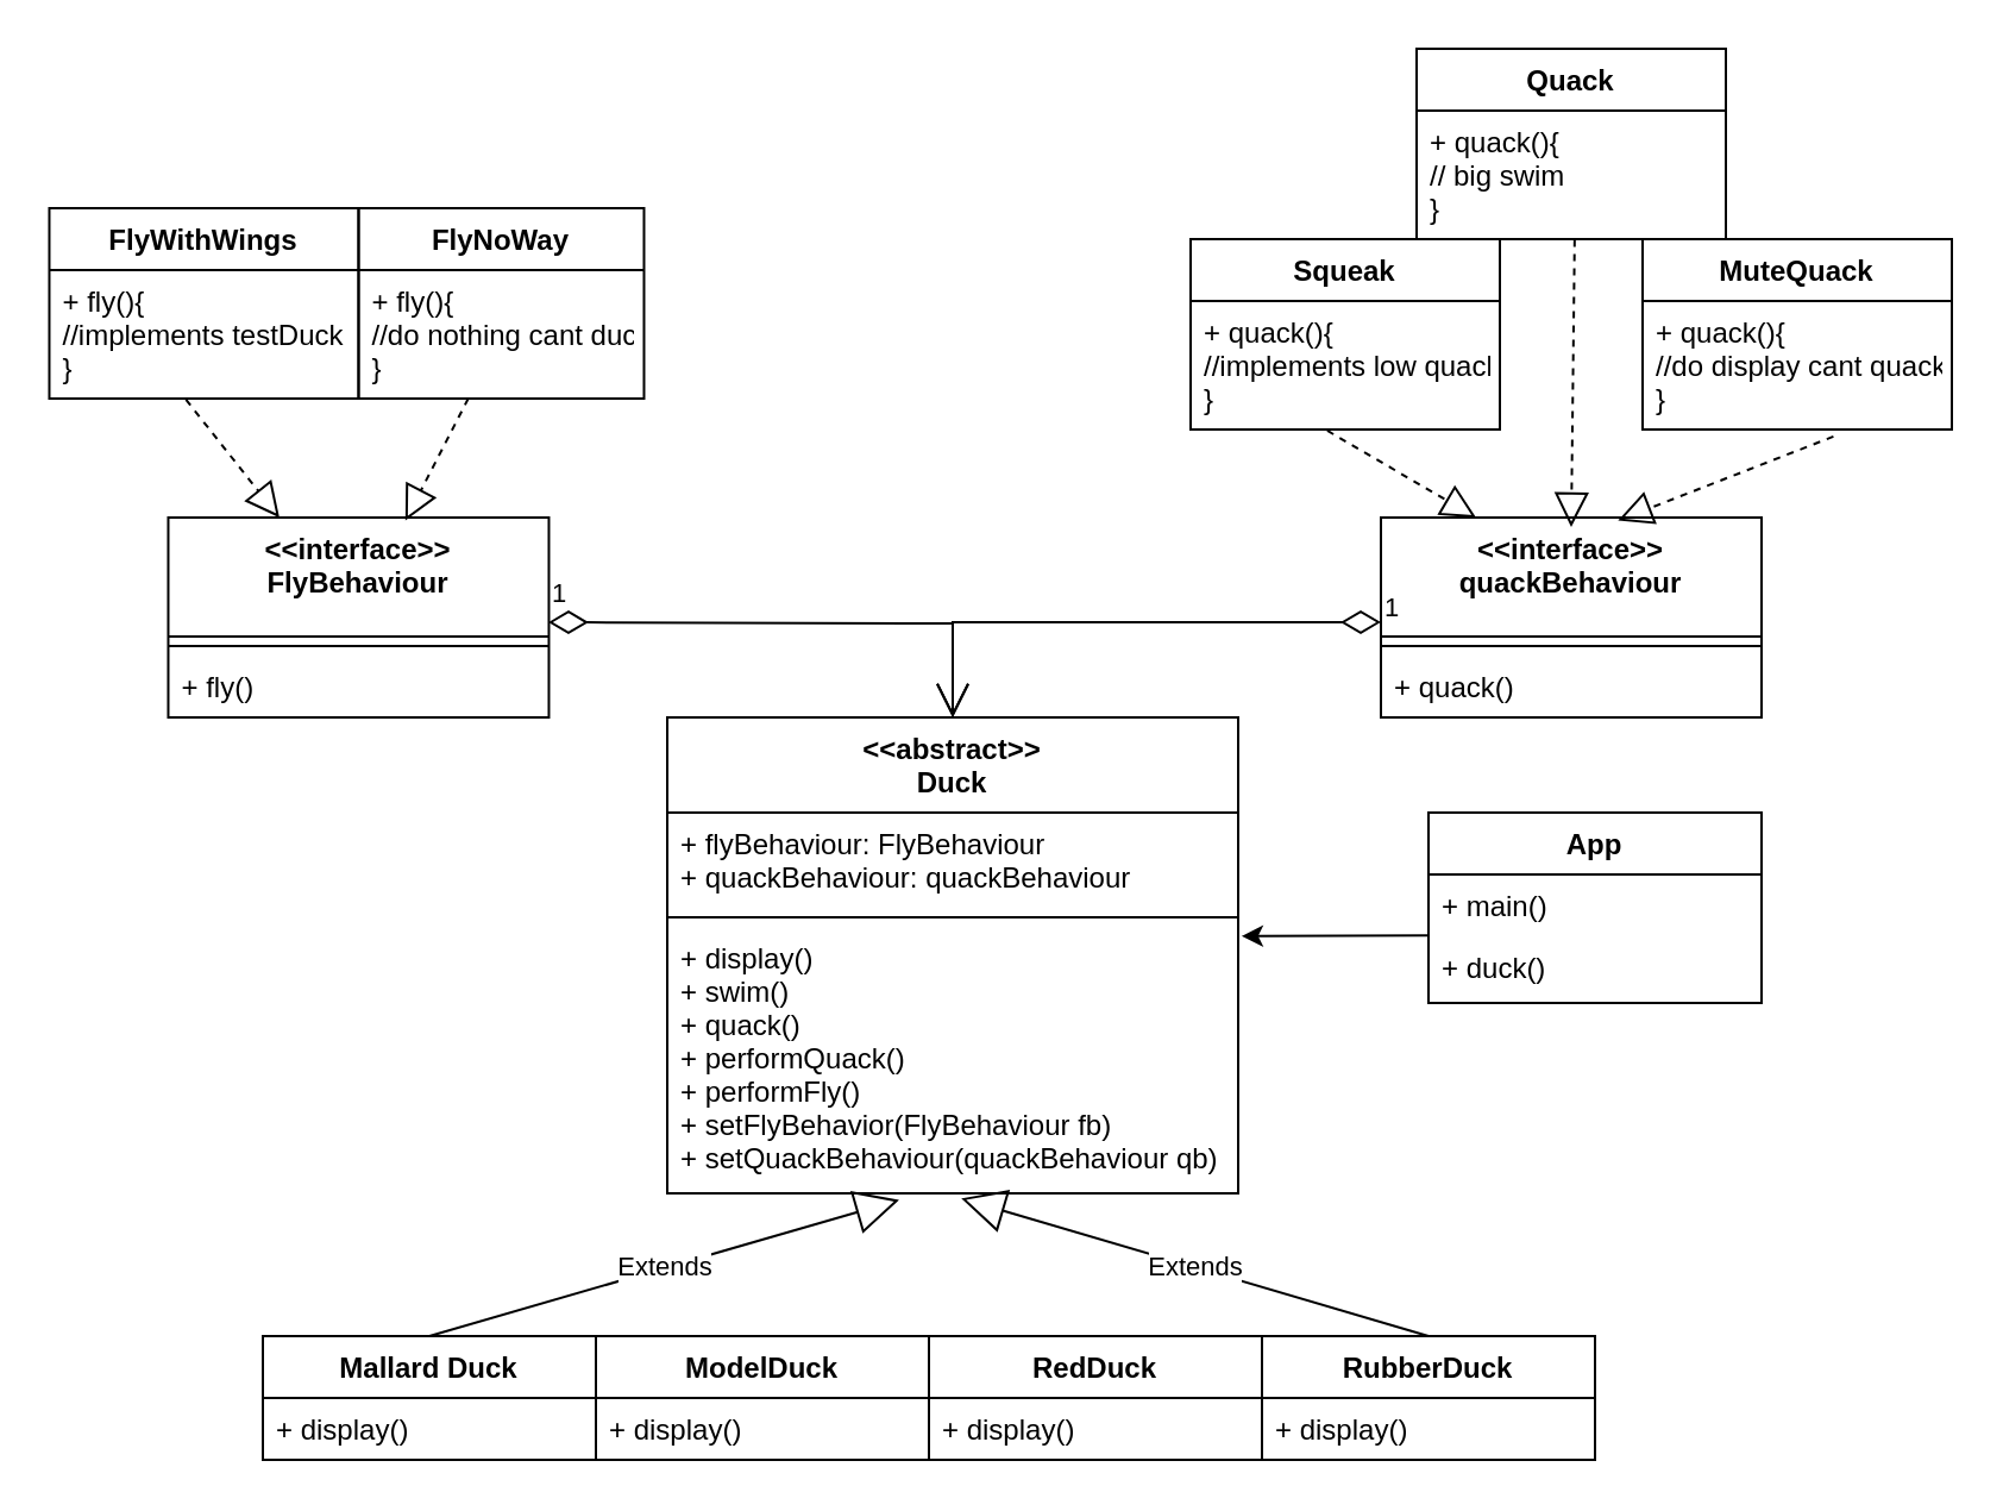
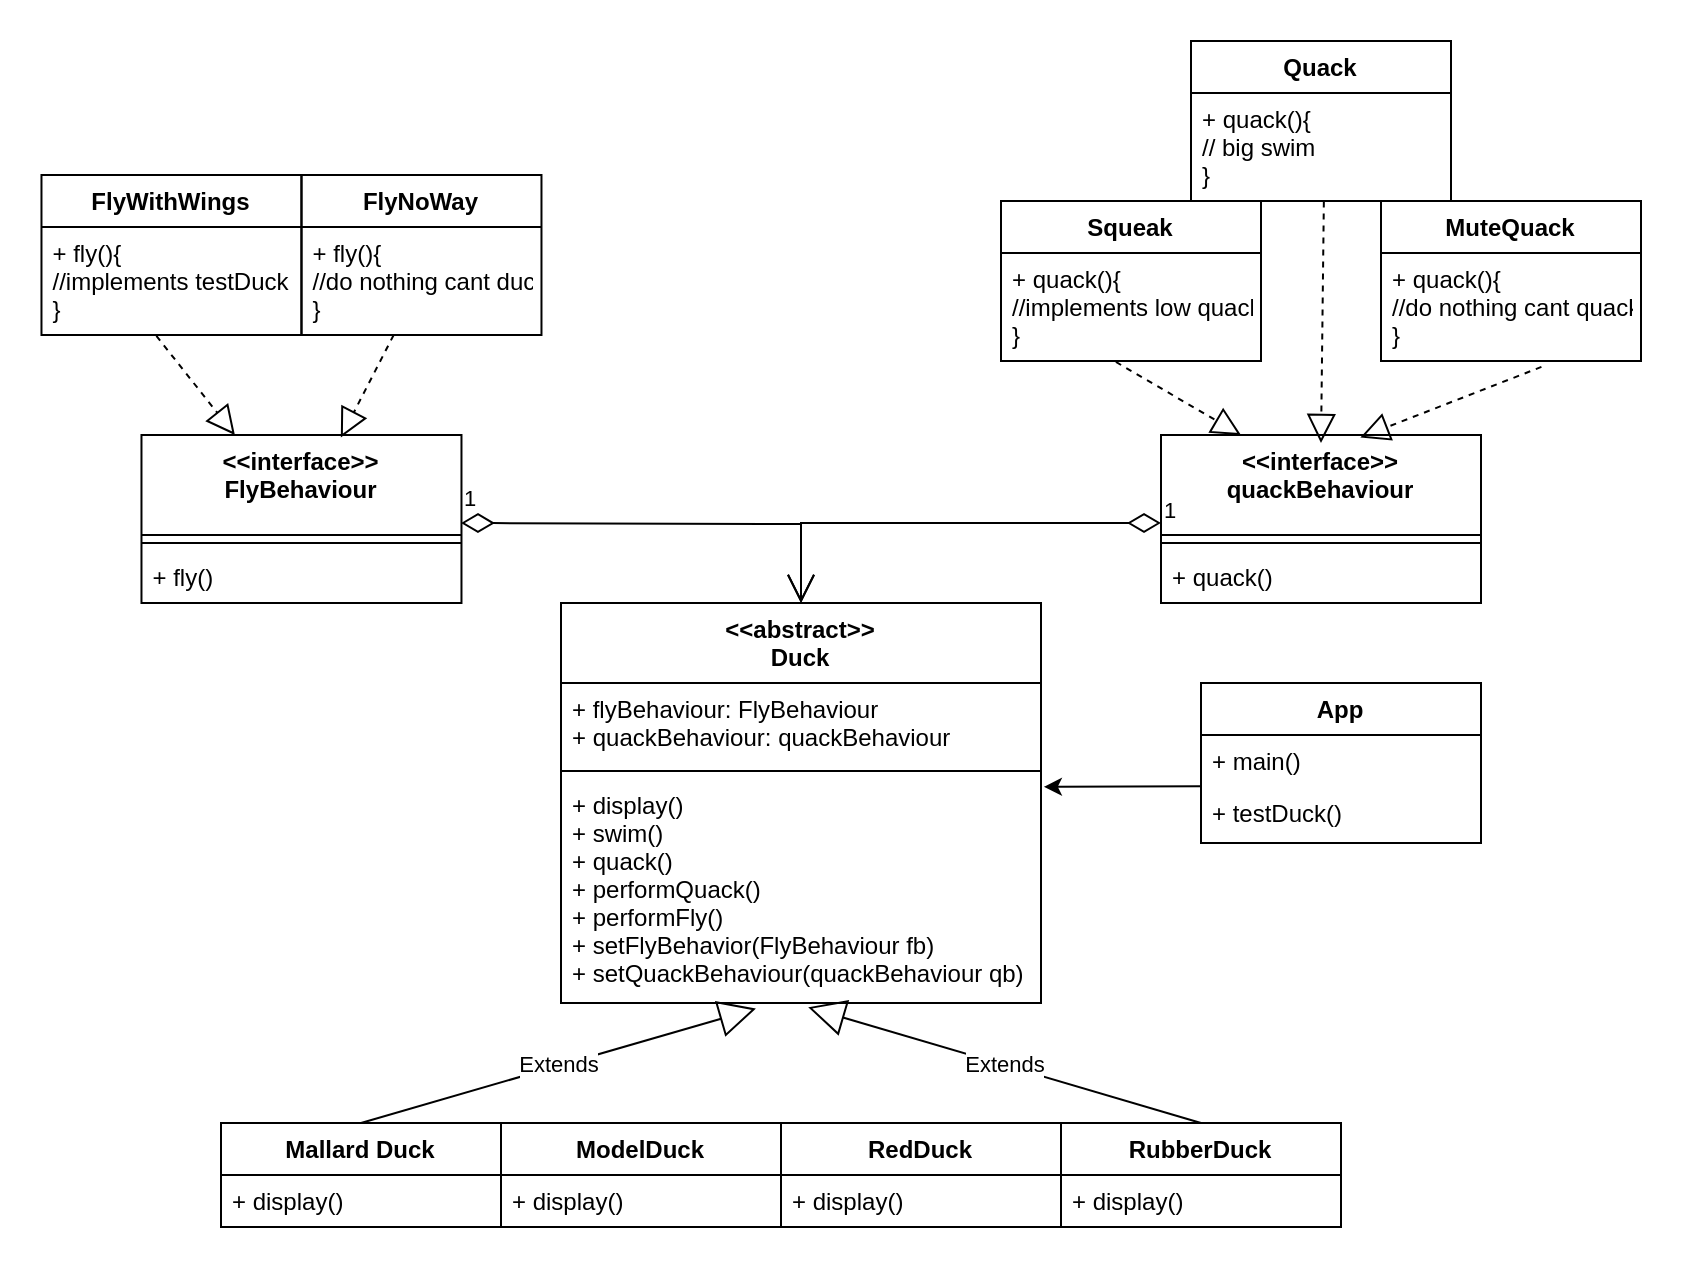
  <mxCell id="0" />
  <mxCell id="1" parent="0" />
  <mxCell id="2" value="&lt;&lt;abstract&gt;&gt;&#10;Duck" style="swimlane;fontStyle=1;align=center;verticalAlign=top;childLayout=stackLayout;horizontal=1;startSize=40;horizontalStack=0;resizeParent=1;resizeParentMax=0;resizeLast=0;collapsible=1;marginBottom=0;" vertex="1" parent="1"><mxGeometry x="280" y="301" width="240" height="200" as="geometry" /></mxCell>
  <mxCell id="3" value="+ flyBehaviour: FlyBehaviour&#10;+ quackBehaviour: quackBehaviour" style="text;strokeColor=none;fillColor=none;align=left;verticalAlign=top;spacingLeft=4;spacingRight=4;overflow=hidden;rotatable=0;points=[[0,0.5],[1,0.5]];portConstraint=eastwest;" vertex="1" parent="2"><mxGeometry y="40" width="240" height="40" as="geometry" /></mxCell>
  <mxCell id="4" value="" style="line;strokeWidth=1;fillColor=none;align=left;verticalAlign=middle;spacingTop=-1;spacingLeft=3;spacingRight=3;rotatable=0;labelPosition=right;points=[];portConstraint=eastwest;" vertex="1" parent="2"><mxGeometry y="80" width="240" height="8" as="geometry" /></mxCell>
  <mxCell id="5" value="+ display()&#10;+ swim()&#10;+ quack()&#10;+ performQuack()&#10;+ performFly()&#10;+ setFlyBehavior(FlyBehaviour fb)&#10;+ setQuackBehaviour(quackBehaviour qb)" style="text;strokeColor=none;fillColor=none;align=left;verticalAlign=top;spacingLeft=4;spacingRight=4;overflow=hidden;rotatable=0;points=[[0,0.5],[1,0.5]];portConstraint=eastwest;" vertex="1" parent="2"><mxGeometry y="88" width="240" height="112" as="geometry" /></mxCell>
  <mxCell id="6" value="Extends" style="endArrow=block;endSize=16;endFill=0;html=1;rounded=0;exitX=0.5;exitY=0;exitDx=0;exitDy=0;entryX=0.406;entryY=1.025;entryDx=0;entryDy=0;entryPerimeter=0;" edge="1" parent="1" source="7" target="5"><mxGeometry width="160" relative="1" as="geometry"><mxPoint x="210" y="531" as="sourcePoint" /><mxPoint x="370" y="521" as="targetPoint" /></mxGeometry></mxCell>
  <mxCell id="7" value="Mallard Duck" style="swimlane;fontStyle=1;childLayout=stackLayout;horizontal=1;startSize=26;fillColor=none;horizontalStack=0;resizeParent=1;resizeParentMax=0;resizeLast=0;collapsible=1;marginBottom=0;" vertex="1" parent="1"><mxGeometry x="110" y="561" width="140" height="52" as="geometry" /></mxCell>
  <mxCell id="8" value="+ display()" style="text;strokeColor=none;fillColor=none;align=left;verticalAlign=top;spacingLeft=4;spacingRight=4;overflow=hidden;rotatable=0;points=[[0,0.5],[1,0.5]];portConstraint=eastwest;" vertex="1" parent="7"><mxGeometry y="26" width="140" height="26" as="geometry" /></mxCell>
  <mxCell id="9" value="RedDuck" style="swimlane;fontStyle=1;childLayout=stackLayout;horizontal=1;startSize=26;fillColor=none;horizontalStack=0;resizeParent=1;resizeParentMax=0;resizeLast=0;collapsible=1;marginBottom=0;" vertex="1" parent="1"><mxGeometry x="390" y="561" width="140" height="52" as="geometry" /></mxCell>
  <mxCell id="10" value="+ display()" style="text;strokeColor=none;fillColor=none;align=left;verticalAlign=top;spacingLeft=4;spacingRight=4;overflow=hidden;rotatable=0;points=[[0,0.5],[1,0.5]];portConstraint=eastwest;" vertex="1" parent="9"><mxGeometry y="26" width="140" height="26" as="geometry" /></mxCell>
  <mxCell id="11" value="Extends" style="endArrow=block;endSize=16;endFill=0;html=1;rounded=0;entryX=0.515;entryY=1.019;entryDx=0;entryDy=0;entryPerimeter=0;exitX=0.5;exitY=0;exitDx=0;exitDy=0;" edge="1" parent="1" source="40" target="5"><mxGeometry width="160" relative="1" as="geometry"><mxPoint x="340" y="561.42" as="sourcePoint" /><mxPoint x="479.2" y="501" as="targetPoint" /></mxGeometry></mxCell>
  <mxCell id="12" value="App" style="swimlane;fontStyle=1;childLayout=stackLayout;horizontal=1;startSize=26;fillColor=none;horizontalStack=0;resizeParent=1;resizeParentMax=0;resizeLast=0;collapsible=1;marginBottom=0;" vertex="1" parent="1"><mxGeometry x="600" y="341" width="140" height="80" as="geometry" /></mxCell>
  <mxCell id="13" value="+ main()" style="text;strokeColor=none;fillColor=none;align=left;verticalAlign=top;spacingLeft=4;spacingRight=4;overflow=hidden;rotatable=0;points=[[0,0.5],[1,0.5]];portConstraint=eastwest;" vertex="1" parent="12"><mxGeometry y="26" width="140" height="26" as="geometry" /></mxCell>
- <mxCell id="14" value="+ duck()" style="text;strokeColor=none;fillColor=none;align=left;verticalAlign=top;spacingLeft=4;spacingRight=4;overflow=hidden;rotatable=0;points=[[0,0.5],[1,0.5]];portConstraint=eastwest;" vertex="1" parent="12"><mxGeometry y="52" width="140" height="28" as="geometry" /></mxCell>
+ <mxCell id="14" value="+ testDuck()" style="text;strokeColor=none;fillColor=none;align=left;verticalAlign=top;spacingLeft=4;spacingRight=4;overflow=hidden;rotatable=0;points=[[0,0.5],[1,0.5]];portConstraint=eastwest;" vertex="1" parent="12"><mxGeometry y="52" width="140" height="28" as="geometry" /></mxCell>
  <mxCell id="15" value="" style="endArrow=classic;html=1;rounded=0;exitX=-0.001;exitY=0.984;exitDx=0;exitDy=0;exitPerimeter=0;entryX=1.006;entryY=0.035;entryDx=0;entryDy=0;entryPerimeter=0;" edge="1" parent="1" source="13" target="5"><mxGeometry width="50" height="50" relative="1" as="geometry"><mxPoint x="560" y="441" as="sourcePoint" /><mxPoint x="550" y="401" as="targetPoint" /></mxGeometry></mxCell>
  <mxCell id="16" value="&lt;&lt;interface&gt;&gt;&#10;FlyBehaviour" style="swimlane;fontStyle=1;align=center;verticalAlign=top;childLayout=stackLayout;horizontal=1;startSize=50;horizontalStack=0;resizeParent=1;resizeParentMax=0;resizeLast=0;collapsible=1;marginBottom=0;" vertex="1" parent="1"><mxGeometry x="70.24" y="217" width="160" height="84" as="geometry" /></mxCell>
  <mxCell id="17" value="" style="line;strokeWidth=1;fillColor=none;align=left;verticalAlign=middle;spacingTop=-1;spacingLeft=3;spacingRight=3;rotatable=0;labelPosition=right;points=[];portConstraint=eastwest;" vertex="1" parent="16"><mxGeometry y="50" width="160" height="8" as="geometry" /></mxCell>
  <mxCell id="18" value="+ fly()" style="text;strokeColor=none;fillColor=none;align=left;verticalAlign=top;spacingLeft=4;spacingRight=4;overflow=hidden;rotatable=0;points=[[0,0.5],[1,0.5]];portConstraint=eastwest;" vertex="1" parent="16"><mxGeometry y="58" width="160" height="26" as="geometry" /></mxCell>
  <mxCell id="19" value="" style="endArrow=block;dashed=1;endFill=0;endSize=12;html=1;rounded=0;exitX=0.442;exitY=1.009;exitDx=0;exitDy=0;exitPerimeter=0;" edge="1" parent="1" source="22" target="16"><mxGeometry width="160" relative="1" as="geometry"><mxPoint x="85.34" y="144.038" as="sourcePoint" /><mxPoint x="180.24" y="157" as="targetPoint" /></mxGeometry></mxCell>
  <mxCell id="20" value="" style="endArrow=block;dashed=1;endFill=0;endSize=12;html=1;rounded=0;entryX=0.623;entryY=0.015;entryDx=0;entryDy=0;entryPerimeter=0;" edge="1" parent="1" source="24" target="16"><mxGeometry width="160" relative="1" as="geometry"><mxPoint x="190.24" y="177" as="sourcePoint" /><mxPoint x="159.931" y="197" as="targetPoint" /></mxGeometry></mxCell>
  <mxCell id="21" value="FlyWithWings" style="swimlane;fontStyle=1;childLayout=stackLayout;horizontal=1;startSize=26;fillColor=none;horizontalStack=0;resizeParent=1;resizeParentMax=0;resizeLast=0;collapsible=1;marginBottom=0;" vertex="1" parent="1"><mxGeometry x="20.24" y="87" width="130" height="80" as="geometry" /></mxCell>
  <mxCell id="22" value="+ fly(){&#10;//implements testDuck flying&#10;}" style="text;strokeColor=none;fillColor=none;align=left;verticalAlign=top;spacingLeft=4;spacingRight=4;overflow=hidden;rotatable=0;points=[[0,0.5],[1,0.5]];portConstraint=eastwest;" vertex="1" parent="21"><mxGeometry y="26" width="130" height="54" as="geometry" /></mxCell>
  <mxCell id="23" value="FlyNoWay" style="swimlane;fontStyle=1;childLayout=stackLayout;horizontal=1;startSize=26;fillColor=none;horizontalStack=0;resizeParent=1;resizeParentMax=0;resizeLast=0;collapsible=1;marginBottom=0;" vertex="1" parent="1"><mxGeometry x="150.24" y="87" width="120" height="80" as="geometry" /></mxCell>
  <mxCell id="24" value="+ fly(){&#10;//do nothing cant duck&#10;}" style="text;strokeColor=none;fillColor=none;align=left;verticalAlign=top;spacingLeft=4;spacingRight=4;overflow=hidden;rotatable=0;points=[[0,0.5],[1,0.5]];portConstraint=eastwest;" vertex="1" parent="23"><mxGeometry y="26" width="120" height="54" as="geometry" /></mxCell>
  <mxCell id="25" value="1" style="endArrow=open;html=1;endSize=12;startArrow=diamondThin;startSize=14;startFill=0;edgeStyle=orthogonalEdgeStyle;align=left;verticalAlign=bottom;rounded=0;" edge="1" parent="1" target="2"><mxGeometry x="-1" y="3" relative="1" as="geometry"><mxPoint x="230" y="261" as="sourcePoint" /><mxPoint x="280" y="271.64" as="targetPoint" /></mxGeometry></mxCell>
  <mxCell id="26" value="&lt;&lt;interface&gt;&gt;&#10;quackBehaviour" style="swimlane;fontStyle=1;align=center;verticalAlign=top;childLayout=stackLayout;horizontal=1;startSize=50;horizontalStack=0;resizeParent=1;resizeParentMax=0;resizeLast=0;collapsible=1;marginBottom=0;" vertex="1" parent="1"><mxGeometry x="580" y="217" width="160" height="84" as="geometry" /></mxCell>
  <mxCell id="27" value="" style="line;strokeWidth=1;fillColor=none;align=left;verticalAlign=middle;spacingTop=-1;spacingLeft=3;spacingRight=3;rotatable=0;labelPosition=right;points=[];portConstraint=eastwest;" vertex="1" parent="26"><mxGeometry y="50" width="160" height="8" as="geometry" /></mxCell>
  <mxCell id="28" value="+ quack()" style="text;strokeColor=none;fillColor=none;align=left;verticalAlign=top;spacingLeft=4;spacingRight=4;overflow=hidden;rotatable=0;points=[[0,0.5],[1,0.5]];portConstraint=eastwest;" vertex="1" parent="26"><mxGeometry y="58" width="160" height="26" as="geometry" /></mxCell>
  <mxCell id="29" value="" style="endArrow=block;dashed=1;endFill=0;endSize=12;html=1;rounded=0;exitX=0.442;exitY=1.009;exitDx=0;exitDy=0;exitPerimeter=0;entryX=0.25;entryY=0;entryDx=0;entryDy=0;" edge="1" parent="1" source="32" target="26"><mxGeometry width="160" relative="1" as="geometry"><mxPoint x="605.1" y="144.038" as="sourcePoint" /><mxPoint x="700" y="157" as="targetPoint" /></mxGeometry></mxCell>
  <mxCell id="30" value="" style="endArrow=block;dashed=1;endFill=0;endSize=12;html=1;rounded=0;entryX=0.623;entryY=0.015;entryDx=0;entryDy=0;entryPerimeter=0;exitX=0.617;exitY=1.055;exitDx=0;exitDy=0;exitPerimeter=0;" edge="1" parent="1" source="34" target="26"><mxGeometry width="160" relative="1" as="geometry"><mxPoint x="710" y="177" as="sourcePoint" /><mxPoint x="679.691" y="197" as="targetPoint" /></mxGeometry></mxCell>
  <mxCell id="31" value="Squeak" style="swimlane;fontStyle=1;childLayout=stackLayout;horizontal=1;startSize=26;fillColor=none;horizontalStack=0;resizeParent=1;resizeParentMax=0;resizeLast=0;collapsible=1;marginBottom=0;" vertex="1" parent="1"><mxGeometry x="500" y="100" width="130" height="80" as="geometry" /></mxCell>
  <mxCell id="32" value="+ quack(){&#10;//implements low quack&#10;}" style="text;strokeColor=none;fillColor=none;align=left;verticalAlign=top;spacingLeft=4;spacingRight=4;overflow=hidden;rotatable=0;points=[[0,0.5],[1,0.5]];portConstraint=eastwest;" vertex="1" parent="31"><mxGeometry y="26" width="130" height="54" as="geometry" /></mxCell>
  <mxCell id="33" value="MuteQuack" style="swimlane;fontStyle=1;childLayout=stackLayout;horizontal=1;startSize=26;fillColor=none;horizontalStack=0;resizeParent=1;resizeParentMax=0;resizeLast=0;collapsible=1;marginBottom=0;" vertex="1" parent="1"><mxGeometry x="690" y="100" width="130" height="80" as="geometry" /></mxCell>
- <mxCell id="34" value="+ quack(){&#10;//do display cant quack&#10;}" style="text;strokeColor=none;fillColor=none;align=left;verticalAlign=top;spacingLeft=4;spacingRight=4;overflow=hidden;rotatable=0;points=[[0,0.5],[1,0.5]];portConstraint=eastwest;" vertex="1" parent="33"><mxGeometry y="26" width="130" height="54" as="geometry" /></mxCell>
+ <mxCell id="34" value="+ quack(){&#10;//do nothing cant quack&#10;}" style="text;strokeColor=none;fillColor=none;align=left;verticalAlign=top;spacingLeft=4;spacingRight=4;overflow=hidden;rotatable=0;points=[[0,0.5],[1,0.5]];portConstraint=eastwest;" vertex="1" parent="33"><mxGeometry y="26" width="130" height="54" as="geometry" /></mxCell>
  <mxCell id="35" value="Quack" style="swimlane;fontStyle=1;childLayout=stackLayout;horizontal=1;startSize=26;fillColor=none;horizontalStack=0;resizeParent=1;resizeParentMax=0;resizeLast=0;collapsible=1;marginBottom=0;" vertex="1" parent="1"><mxGeometry x="595" y="20" width="130" height="80" as="geometry" /></mxCell>
  <mxCell id="36" value="+ quack(){&#10;// big swim&#10;}" style="text;strokeColor=none;fillColor=none;align=left;verticalAlign=top;spacingLeft=4;spacingRight=4;overflow=hidden;rotatable=0;points=[[0,0.5],[1,0.5]];portConstraint=eastwest;" vertex="1" parent="35"><mxGeometry y="26" width="130" height="54" as="geometry" /></mxCell>
  <mxCell id="37" value="" style="endArrow=block;dashed=1;endFill=0;endSize=12;html=1;rounded=0;exitX=0.511;exitY=1.005;exitDx=0;exitDy=0;exitPerimeter=0;" edge="1" parent="1" source="36"><mxGeometry width="160" relative="1" as="geometry"><mxPoint x="557.46" y="190.486" as="sourcePoint" /><mxPoint x="660" y="221" as="targetPoint" /></mxGeometry></mxCell>
  <mxCell id="38" value="ModelDuck" style="swimlane;fontStyle=1;childLayout=stackLayout;horizontal=1;startSize=26;fillColor=none;horizontalStack=0;resizeParent=1;resizeParentMax=0;resizeLast=0;collapsible=1;marginBottom=0;" vertex="1" parent="1"><mxGeometry x="250" y="561" width="140" height="52" as="geometry" /></mxCell>
  <mxCell id="39" value="+ display()" style="text;strokeColor=none;fillColor=none;align=left;verticalAlign=top;spacingLeft=4;spacingRight=4;overflow=hidden;rotatable=0;points=[[0,0.5],[1,0.5]];portConstraint=eastwest;" vertex="1" parent="38"><mxGeometry y="26" width="140" height="26" as="geometry" /></mxCell>
  <mxCell id="40" value="RubberDuck" style="swimlane;fontStyle=1;childLayout=stackLayout;horizontal=1;startSize=26;fillColor=none;horizontalStack=0;resizeParent=1;resizeParentMax=0;resizeLast=0;collapsible=1;marginBottom=0;" vertex="1" parent="1"><mxGeometry x="530" y="561" width="140" height="52" as="geometry" /></mxCell>
  <mxCell id="41" value="+ display()" style="text;strokeColor=none;fillColor=none;align=left;verticalAlign=top;spacingLeft=4;spacingRight=4;overflow=hidden;rotatable=0;points=[[0,0.5],[1,0.5]];portConstraint=eastwest;" vertex="1" parent="40"><mxGeometry y="26" width="140" height="26" as="geometry" /></mxCell>
  <mxCell id="42" value="1" style="endArrow=open;html=1;endSize=12;startArrow=diamondThin;startSize=14;startFill=0;edgeStyle=orthogonalEdgeStyle;align=left;verticalAlign=bottom;rounded=0;entryX=0.5;entryY=0;entryDx=0;entryDy=0;" edge="1" parent="1" source="26" target="2"><mxGeometry x="-1" y="3" relative="1" as="geometry"><mxPoint x="570" y="261" as="sourcePoint" /><mxPoint x="490" y="411" as="targetPoint" /><Array as="points"><mxPoint x="400" y="261" /></Array></mxGeometry></mxCell>
